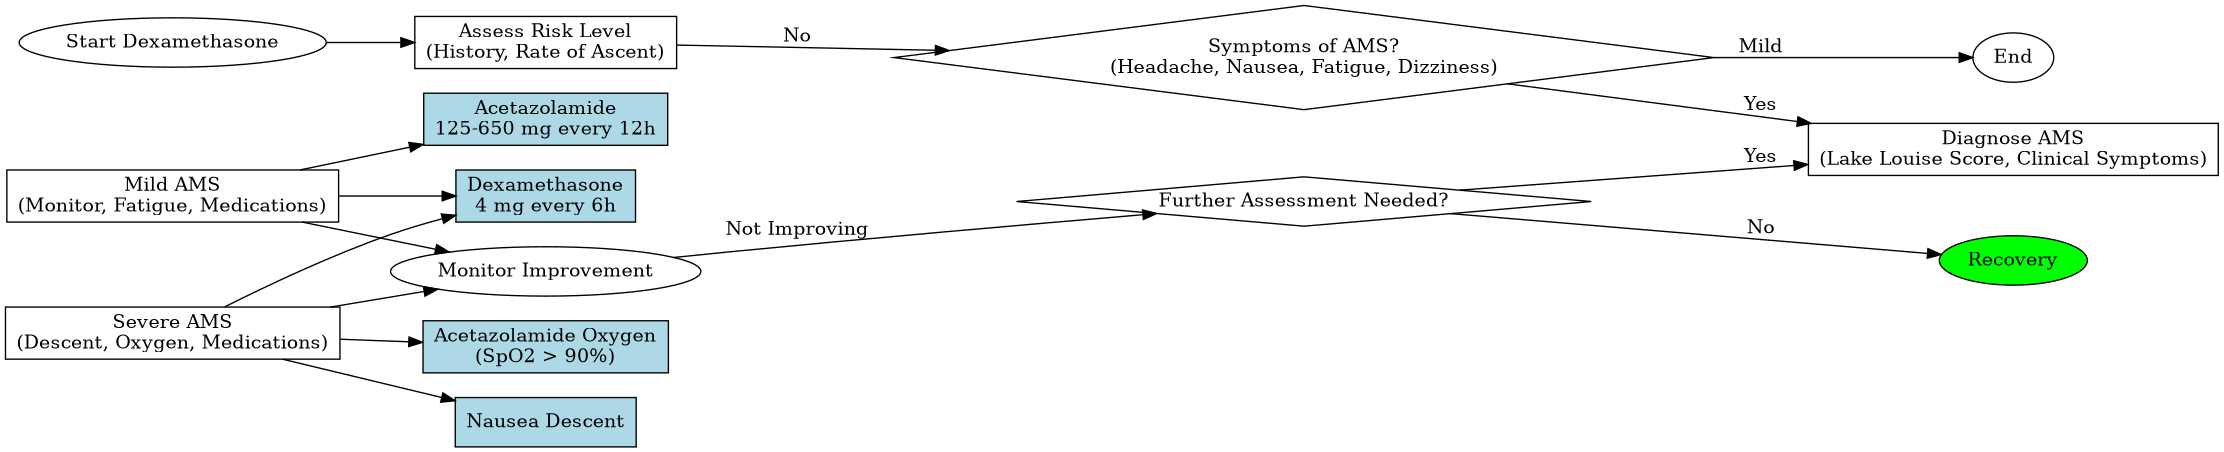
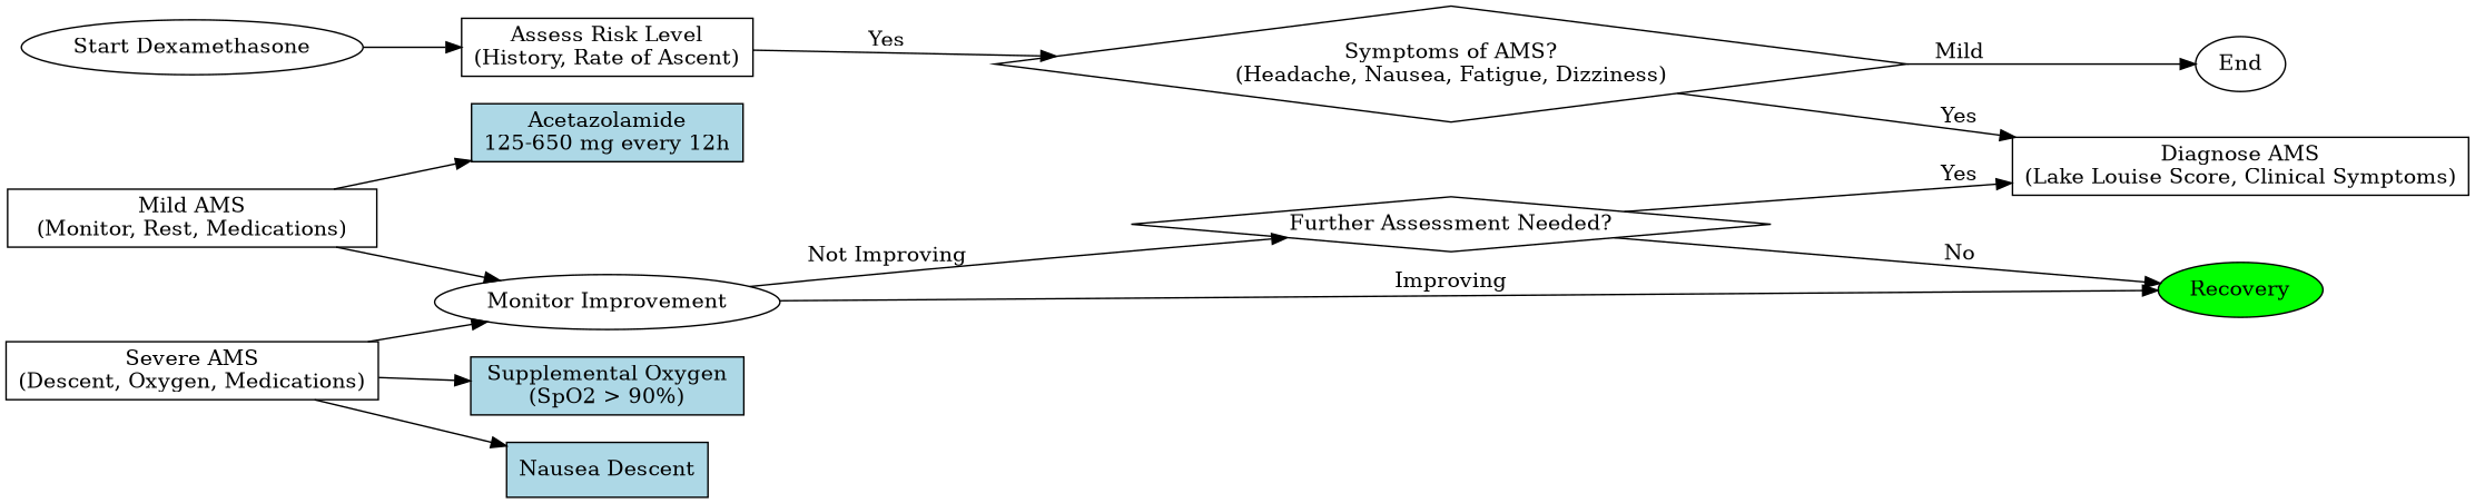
  digraph {
    rankdir=LR
    node [shape=box]
    n1 [label="Start Dexamethasone" shape=ellipse]
    n2 [label="Assess Risk Level\n(History, Rate of Ascent)"]
    n3 [label="Symptoms of AMS?\n(Headache, Nausea, Fatigue, Dizziness)" shape=diamond]
    n4 [label="Diagnose AMS\n(Lake Louise Score, Clinical Symptoms)"]
    n5 [label=End shape=ellipse]
-   n6 [label="Mild AMS\n(Monitor, Fatigue, Medications)"]
+   n6 [label="Mild AMS\n(Monitor, Rest, Medications)"]
    n7 [fillcolor=lightblue label="Acetazolamide\n125-650 mg every 12h" style=filled]
-   n8 [fillcolor=lightblue label="Dexamethasone\n4 mg every 6h" style=filled]
    n9 [label="Monitor Improvement" shape=ellipse]
    n10 [label="Severe AMS\n(Descent, Oxygen, Medications)"]
    n11 [fillcolor=lightblue label="Nausea Descent" style=filled]
-   n12 [fillcolor=lightblue label="Acetazolamide Oxygen\n(SpO2 > 90%)" style=filled]
+   n12 [fillcolor=lightblue label="Supplemental Oxygen\n(SpO2 > 90%)" style=filled]
    n13 [fillcolor=green label=Recovery shape=ellipse style=filled]
    n14 [label="Further Assessment Needed?" shape=diamond]
    n1 -> n2
-   n2 -> n3 [label=No]
+   n2 -> n3 [label=Yes]
    n3 -> n4 [label=Yes]
    n3 -> n5 [label=Mild]
    n6 -> n7
-   n6 -> n8
    n6 -> n9
+   n9 -> n13 [label=Improving]
    n9 -> n14 [label="Not Improving"]
-   n10 -> n8
    n10 -> n9
    n10 -> n11
    n10 -> n12
    n14 -> n4 [label=Yes]
    n14 -> n13 [label=No]
  }
